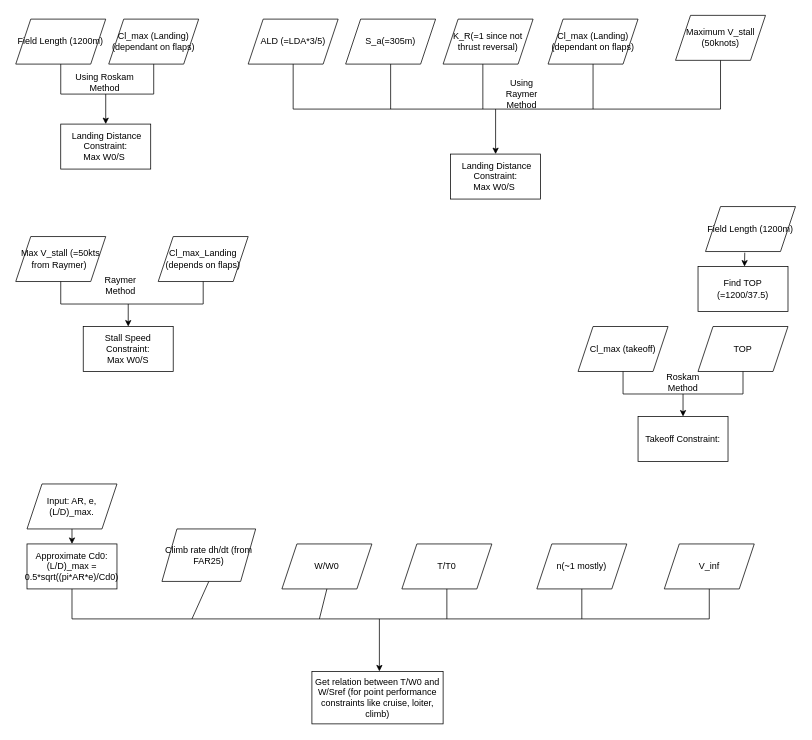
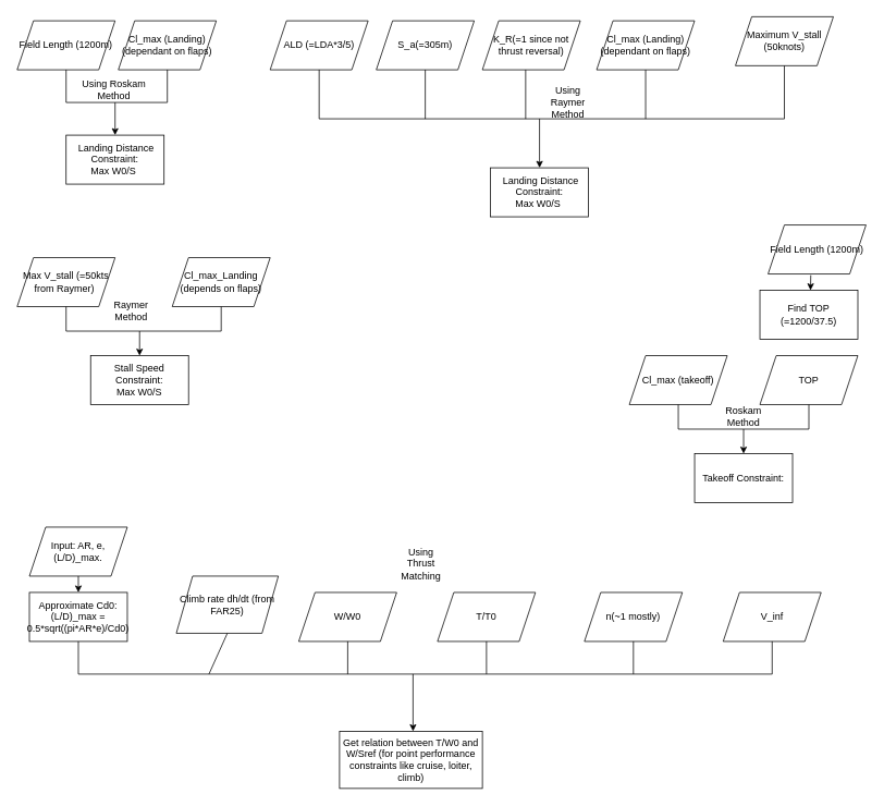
  <mxCell id="0" />
  <mxCell id="1" parent="0" />
  <mxCell id="2" value="Input: AR, e, (L/D)_max." style="shape=parallelogram;perimeter=parallelogramPerimeter;whiteSpace=wrap;html=1;fixedSize=1;" parent="1" vertex="1"><mxGeometry x="35" y="645" width="120" height="60" as="geometry" /></mxCell>
  <mxCell id="3" value="Approximate Cd0:&lt;br&gt;(L/D)_max = 0.5*sqrt((pi*AR*e)/Cd0)" style="rounded=0;whiteSpace=wrap;html=1;" parent="1" vertex="1"><mxGeometry x="35" y="725" width="120" height="60" as="geometry" /></mxCell>
  <mxCell id="4" value="" style="endArrow=classic;html=1;rounded=0;entryX=0.5;entryY=0;entryDx=0;entryDy=0;" parent="1" source="2" target="3" edge="1"><mxGeometry width="50" height="50" relative="1" as="geometry"><mxPoint x="95" y="885" as="sourcePoint" /><mxPoint x="145" y="835" as="targetPoint" /></mxGeometry></mxCell>
  <mxCell id="5" value="Field Length (1200m)" style="shape=parallelogram;perimeter=parallelogramPerimeter;whiteSpace=wrap;html=1;fixedSize=1;" parent="1" vertex="1"><mxGeometry x="20" y="25" width="120" height="60" as="geometry" /></mxCell>
  <mxCell id="6" value="Maximum V_stall (50knots)" style="shape=parallelogram;perimeter=parallelogramPerimeter;whiteSpace=wrap;html=1;fixedSize=1;" parent="1" vertex="1"><mxGeometry x="900" y="20" width="120" height="60" as="geometry" /></mxCell>
  <mxCell id="7" value="Cl_max (Landing)&lt;br&gt;(dependant on flaps)" style="shape=parallelogram;perimeter=parallelogramPerimeter;whiteSpace=wrap;html=1;fixedSize=1;" parent="1" vertex="1"><mxGeometry x="144" y="25" width="120" height="60" as="geometry" /></mxCell>
  <mxCell id="8" value="" style="endArrow=none;html=1;rounded=0;entryX=0.5;entryY=1;entryDx=0;entryDy=0;" parent="1" target="5" edge="1"><mxGeometry width="50" height="50" relative="1" as="geometry"><mxPoint x="80" y="125" as="sourcePoint" /><mxPoint x="60" y="95" as="targetPoint" /></mxGeometry></mxCell>
  <mxCell id="9" value="" style="endArrow=none;html=1;rounded=0;entryX=0.5;entryY=1;entryDx=0;entryDy=0;" parent="1" target="7" edge="1"><mxGeometry width="50" height="50" relative="1" as="geometry"><mxPoint x="204" y="125" as="sourcePoint" /><mxPoint x="60" y="95" as="targetPoint" /></mxGeometry></mxCell>
  <mxCell id="10" value="" style="endArrow=none;html=1;rounded=0;" parent="1" edge="1"><mxGeometry width="50" height="50" relative="1" as="geometry"><mxPoint x="80" y="125" as="sourcePoint" /><mxPoint x="204" y="125" as="targetPoint" /></mxGeometry></mxCell>
  <mxCell id="11" value="" style="endArrow=classic;html=1;rounded=0;" parent="1" edge="1"><mxGeometry width="50" height="50" relative="1" as="geometry"><mxPoint x="140" y="125" as="sourcePoint" /><mxPoint x="140" y="165" as="targetPoint" /></mxGeometry></mxCell>
  <mxCell id="12" value="&amp;nbsp;Landing Distance Constraint:&lt;br&gt;Max W0/S&amp;nbsp;" style="rounded=0;whiteSpace=wrap;html=1;" parent="1" vertex="1"><mxGeometry x="80" y="165" width="120" height="60" as="geometry" /></mxCell>
  <mxCell id="13" value="Stall Speed Constraint:&lt;br&gt;Max W0/S" style="rounded=0;whiteSpace=wrap;html=1;" parent="1" vertex="1"><mxGeometry x="110" y="435" width="120" height="60" as="geometry" /></mxCell>
  <mxCell id="14" value="Cl_max (takeoff)" style="shape=parallelogram;perimeter=parallelogramPerimeter;whiteSpace=wrap;html=1;fixedSize=1;" parent="1" vertex="1"><mxGeometry x="770" y="435" width="120" height="60" as="geometry" /></mxCell>
  <mxCell id="15" value="Takeoff Constraint:" style="rounded=0;whiteSpace=wrap;html=1;" parent="1" vertex="1"><mxGeometry x="850" y="555" width="120" height="60" as="geometry" /></mxCell>
  <mxCell id="16" value="Using Roskam Method" style="text;html=1;strokeColor=none;fillColor=none;align=center;verticalAlign=middle;whiteSpace=wrap;rounded=0;" parent="1" vertex="1"><mxGeometry x="94" y="95" width="90" height="30" as="geometry" /></mxCell>
  <mxCell id="17" value="ALD (=LDA*3/5)" style="shape=parallelogram;perimeter=parallelogramPerimeter;whiteSpace=wrap;html=1;fixedSize=1;" parent="1" vertex="1"><mxGeometry x="330" y="25" width="120" height="60" as="geometry" /></mxCell>
  <mxCell id="18" value="S_a(=305m)" style="shape=parallelogram;perimeter=parallelogramPerimeter;whiteSpace=wrap;html=1;fixedSize=1;" parent="1" vertex="1"><mxGeometry x="460" y="25" width="120" height="60" as="geometry" /></mxCell>
  <mxCell id="19" value="K_R(=1 since not thrust reversal)" style="shape=parallelogram;perimeter=parallelogramPerimeter;whiteSpace=wrap;html=1;fixedSize=1;" parent="1" vertex="1"><mxGeometry x="590" y="25" width="120" height="60" as="geometry" /></mxCell>
  <mxCell id="20" value="Cl_max (Landing)&lt;br&gt;(dependant on flaps)" style="shape=parallelogram;perimeter=parallelogramPerimeter;whiteSpace=wrap;html=1;fixedSize=1;" parent="1" vertex="1"><mxGeometry x="730" y="25" width="120" height="60" as="geometry" /></mxCell>
  <mxCell id="21" value="" style="endArrow=none;html=1;rounded=0;entryX=0.5;entryY=1;entryDx=0;entryDy=0;" parent="1" target="17" edge="1"><mxGeometry width="50" height="50" relative="1" as="geometry"><mxPoint x="390" y="145" as="sourcePoint" /><mxPoint x="600" y="165" as="targetPoint" /></mxGeometry></mxCell>
  <mxCell id="22" value="" style="endArrow=none;html=1;rounded=0;" parent="1" edge="1"><mxGeometry width="50" height="50" relative="1" as="geometry"><mxPoint x="390" y="145" as="sourcePoint" /><mxPoint x="960" y="145" as="targetPoint" /></mxGeometry></mxCell>
  <mxCell id="23" value="" style="endArrow=none;html=1;rounded=0;entryX=0.5;entryY=1;entryDx=0;entryDy=0;" parent="1" target="6" edge="1"><mxGeometry width="50" height="50" relative="1" as="geometry"><mxPoint x="960" y="145" as="sourcePoint" /><mxPoint x="770" y="165" as="targetPoint" /></mxGeometry></mxCell>
  <mxCell id="24" value="" style="endArrow=none;html=1;rounded=0;entryX=0.5;entryY=1;entryDx=0;entryDy=0;" parent="1" target="18" edge="1"><mxGeometry width="50" height="50" relative="1" as="geometry"><mxPoint x="520" y="145" as="sourcePoint" /><mxPoint x="710" y="165" as="targetPoint" /></mxGeometry></mxCell>
  <mxCell id="25" value="" style="endArrow=none;html=1;rounded=0;" parent="1" edge="1"><mxGeometry width="50" height="50" relative="1" as="geometry"><mxPoint x="643" y="145" as="sourcePoint" /><mxPoint x="643" y="85" as="targetPoint" /></mxGeometry></mxCell>
  <mxCell id="26" value="" style="endArrow=none;html=1;rounded=0;entryX=0.5;entryY=1;entryDx=0;entryDy=0;" parent="1" target="20" edge="1"><mxGeometry width="50" height="50" relative="1" as="geometry"><mxPoint x="790" y="145" as="sourcePoint" /><mxPoint x="710" y="165" as="targetPoint" /></mxGeometry></mxCell>
  <mxCell id="27" value="" style="endArrow=classic;html=1;rounded=0;" parent="1" edge="1"><mxGeometry width="50" height="50" relative="1" as="geometry"><mxPoint x="660" y="145" as="sourcePoint" /><mxPoint x="660" y="205" as="targetPoint" /></mxGeometry></mxCell>
  <mxCell id="28" value="&amp;nbsp;Landing Distance Constraint:&lt;br&gt;Max W0/S&amp;nbsp;" style="rounded=0;whiteSpace=wrap;html=1;" parent="1" vertex="1"><mxGeometry x="600" y="205" width="120" height="60" as="geometry" /></mxCell>
  <mxCell id="29" value="Using Raymer Method" style="text;html=1;strokeColor=none;fillColor=none;align=center;verticalAlign=middle;whiteSpace=wrap;rounded=0;" parent="1" vertex="1"><mxGeometry x="660" y="105" width="70" height="40" as="geometry" /></mxCell>
  <mxCell id="30" value="Max V_stall (=50kts from Raymer)&amp;nbsp;" style="shape=parallelogram;perimeter=parallelogramPerimeter;whiteSpace=wrap;html=1;fixedSize=1;" parent="1" vertex="1"><mxGeometry x="20" y="315" width="120" height="60" as="geometry" /></mxCell>
  <mxCell id="31" value="Cl_max_Landing (depends on flaps)" style="shape=parallelogram;perimeter=parallelogramPerimeter;whiteSpace=wrap;html=1;fixedSize=1;" parent="1" vertex="1"><mxGeometry x="210" y="315" width="120" height="60" as="geometry" /></mxCell>
  <mxCell id="32" value="" style="endArrow=none;html=1;rounded=0;exitX=0.5;exitY=1;exitDx=0;exitDy=0;" parent="1" source="30" edge="1"><mxGeometry width="50" height="50" relative="1" as="geometry"><mxPoint x="300" y="405" as="sourcePoint" /><mxPoint x="80" y="405" as="targetPoint" /></mxGeometry></mxCell>
  <mxCell id="33" value="" style="endArrow=none;html=1;rounded=0;entryX=0.5;entryY=1;entryDx=0;entryDy=0;" parent="1" target="31" edge="1"><mxGeometry width="50" height="50" relative="1" as="geometry"><mxPoint x="270" y="405" as="sourcePoint" /><mxPoint x="350" y="355" as="targetPoint" /></mxGeometry></mxCell>
  <mxCell id="34" value="" style="endArrow=none;html=1;rounded=0;" parent="1" edge="1"><mxGeometry width="50" height="50" relative="1" as="geometry"><mxPoint x="80" y="405" as="sourcePoint" /><mxPoint x="270" y="405" as="targetPoint" /></mxGeometry></mxCell>
  <mxCell id="35" value="" style="endArrow=classic;html=1;rounded=0;entryX=0.5;entryY=0;entryDx=0;entryDy=0;" parent="1" target="13" edge="1"><mxGeometry width="50" height="50" relative="1" as="geometry"><mxPoint x="170" y="405" as="sourcePoint" /><mxPoint x="350" y="355" as="targetPoint" /></mxGeometry></mxCell>
  <mxCell id="36" value="Field Length (1200m)" style="shape=parallelogram;perimeter=parallelogramPerimeter;whiteSpace=wrap;html=1;fixedSize=1;" parent="1" vertex="1"><mxGeometry x="940" y="275" width="120" height="60" as="geometry" /></mxCell>
  <mxCell id="37" value="Find TOP (=1200/37.5)" style="rounded=0;whiteSpace=wrap;html=1;" parent="1" vertex="1"><mxGeometry x="930" y="355" width="120" height="60" as="geometry" /></mxCell>
  <mxCell id="38" value="TOP" style="shape=parallelogram;perimeter=parallelogramPerimeter;whiteSpace=wrap;html=1;fixedSize=1;" parent="1" vertex="1"><mxGeometry x="930" y="435" width="120" height="60" as="geometry" /></mxCell>
  <mxCell id="39" value="" style="endArrow=classic;html=1;rounded=0;exitX=0.436;exitY=1.025;exitDx=0;exitDy=0;exitPerimeter=0;" parent="1" source="36" edge="1"><mxGeometry width="50" height="50" relative="1" as="geometry"><mxPoint x="960" y="455" as="sourcePoint" /><mxPoint x="992" y="355" as="targetPoint" /></mxGeometry></mxCell>
  <mxCell id="40" value="" style="endArrow=none;html=1;rounded=0;entryX=0.5;entryY=1;entryDx=0;entryDy=0;" parent="1" target="14" edge="1"><mxGeometry width="50" height="50" relative="1" as="geometry"><mxPoint x="830" y="525" as="sourcePoint" /><mxPoint x="810" y="515" as="targetPoint" /></mxGeometry></mxCell>
  <mxCell id="41" value="" style="endArrow=none;html=1;rounded=0;" parent="1" edge="1"><mxGeometry width="50" height="50" relative="1" as="geometry"><mxPoint x="830" y="525" as="sourcePoint" /><mxPoint x="990" y="525" as="targetPoint" /></mxGeometry></mxCell>
  <mxCell id="42" value="" style="endArrow=none;html=1;rounded=0;" parent="1" edge="1"><mxGeometry width="50" height="50" relative="1" as="geometry"><mxPoint x="990" y="525" as="sourcePoint" /><mxPoint x="990" y="495" as="targetPoint" /></mxGeometry></mxCell>
  <mxCell id="43" value="" style="endArrow=classic;html=1;rounded=0;entryX=0.5;entryY=0;entryDx=0;entryDy=0;" parent="1" target="15" edge="1"><mxGeometry width="50" height="50" relative="1" as="geometry"><mxPoint x="910" y="525" as="sourcePoint" /><mxPoint x="1010" y="405" as="targetPoint" /></mxGeometry></mxCell>
  <mxCell id="44" value="Roskam Method" style="text;html=1;strokeColor=none;fillColor=none;align=center;verticalAlign=middle;whiteSpace=wrap;rounded=0;" parent="1" vertex="1"><mxGeometry x="880" y="495" width="60" height="30" as="geometry" /></mxCell>
  <mxCell id="45" value="Raymer Method" style="text;html=1;strokeColor=none;fillColor=none;align=center;verticalAlign=middle;whiteSpace=wrap;rounded=0;" parent="1" vertex="1"><mxGeometry x="130" y="365" width="60" height="30" as="geometry" /></mxCell>
  <mxCell id="46" value="Climb rate dh/dt (from FAR25)" style="shape=parallelogram;perimeter=parallelogramPerimeter;whiteSpace=wrap;html=1;fixedSize=1;" parent="1" vertex="1"><mxGeometry x="215" y="705" width="125" height="70" as="geometry" /></mxCell>
- <mxCell id="47" value="W/W0" style="shape=parallelogram;perimeter=parallelogramPerimeter;whiteSpace=wrap;html=1;fixedSize=1;" parent="1" vertex="1"><mxGeometry x="375" y="725" width="120" height="60" as="geometry" /></mxCell>
+ <mxCell id="47" value="W/W0" style="shape=parallelogram;perimeter=parallelogramPerimeter;whiteSpace=wrap;html=1;fixedSize=1;" parent="1" vertex="1"><mxGeometry x="365" y="725" width="120" height="60" as="geometry" /></mxCell>
  <mxCell id="48" value="T/T0" style="shape=parallelogram;perimeter=parallelogramPerimeter;whiteSpace=wrap;html=1;fixedSize=1;" parent="1" vertex="1"><mxGeometry x="535" y="725" width="120" height="60" as="geometry" /></mxCell>
  <mxCell id="49" value="n(~1 mostly)" style="shape=parallelogram;perimeter=parallelogramPerimeter;whiteSpace=wrap;html=1;fixedSize=1;" parent="1" vertex="1"><mxGeometry x="715" y="725" width="120" height="60" as="geometry" /></mxCell>
  <mxCell id="50" value="V_inf" style="shape=parallelogram;perimeter=parallelogramPerimeter;whiteSpace=wrap;html=1;fixedSize=1;" parent="1" vertex="1"><mxGeometry x="885" y="725" width="120" height="60" as="geometry" /></mxCell>
  <mxCell id="51" value="" style="endArrow=none;html=1;rounded=0;entryX=0.5;entryY=1;entryDx=0;entryDy=0;" parent="1" target="3" edge="1"><mxGeometry width="50" height="50" relative="1" as="geometry"><mxPoint x="95" y="825" as="sourcePoint" /><mxPoint x="565" y="855" as="targetPoint" /></mxGeometry></mxCell>
  <mxCell id="52" value="" style="endArrow=none;html=1;rounded=0;" parent="1" edge="1"><mxGeometry width="50" height="50" relative="1" as="geometry"><mxPoint x="95" y="825" as="sourcePoint" /><mxPoint x="945" y="825" as="targetPoint" /></mxGeometry></mxCell>
  <mxCell id="53" value="" style="endArrow=none;html=1;rounded=0;" parent="1" source="50" edge="1"><mxGeometry width="50" height="50" relative="1" as="geometry"><mxPoint x="515" y="905" as="sourcePoint" /><mxPoint x="945" y="825" as="targetPoint" /></mxGeometry></mxCell>
  <mxCell id="54" value="" style="endArrow=none;html=1;rounded=0;exitX=0.5;exitY=1;exitDx=0;exitDy=0;" parent="1" source="46" edge="1"><mxGeometry width="50" height="50" relative="1" as="geometry"><mxPoint x="255" y="785" as="sourcePoint" /><mxPoint x="255" y="825" as="targetPoint" /></mxGeometry></mxCell>
  <mxCell id="55" value="" style="endArrow=none;html=1;rounded=0;entryX=0.5;entryY=1;entryDx=0;entryDy=0;" parent="1" target="47" edge="1"><mxGeometry width="50" height="50" relative="1" as="geometry"><mxPoint x="425" y="825" as="sourcePoint" /><mxPoint x="565" y="855" as="targetPoint" /></mxGeometry></mxCell>
  <mxCell id="56" value="" style="endArrow=none;html=1;rounded=0;entryX=0.5;entryY=1;entryDx=0;entryDy=0;" parent="1" target="48" edge="1"><mxGeometry width="50" height="50" relative="1" as="geometry"><mxPoint x="595" y="825" as="sourcePoint" /><mxPoint x="565" y="855" as="targetPoint" /></mxGeometry></mxCell>
  <mxCell id="57" value="" style="endArrow=none;html=1;rounded=0;entryX=0.5;entryY=1;entryDx=0;entryDy=0;" parent="1" target="49" edge="1"><mxGeometry width="50" height="50" relative="1" as="geometry"><mxPoint x="775" y="825" as="sourcePoint" /><mxPoint x="565" y="855" as="targetPoint" /></mxGeometry></mxCell>
  <mxCell id="58" value="" style="endArrow=classic;html=1;rounded=0;" parent="1" edge="1"><mxGeometry width="50" height="50" relative="1" as="geometry"><mxPoint x="505" y="825" as="sourcePoint" /><mxPoint x="505" y="895" as="targetPoint" /></mxGeometry></mxCell>
  <mxCell id="59" value="Get relation between T/W0 and W/Sref (for point performance constraints like cruise, loiter, climb)" style="rounded=0;whiteSpace=wrap;html=1;" parent="1" vertex="1"><mxGeometry x="415" y="895" width="175" height="70" as="geometry" /></mxCell>
+ <mxCell id="60" value="Using Thrust Matching" style="text;html=1;strokeColor=none;fillColor=none;align=center;verticalAlign=middle;whiteSpace=wrap;rounded=0;" parent="1" vertex="1"><mxGeometry x="485" y="675" width="60" height="30" as="geometry" /></mxCell>
